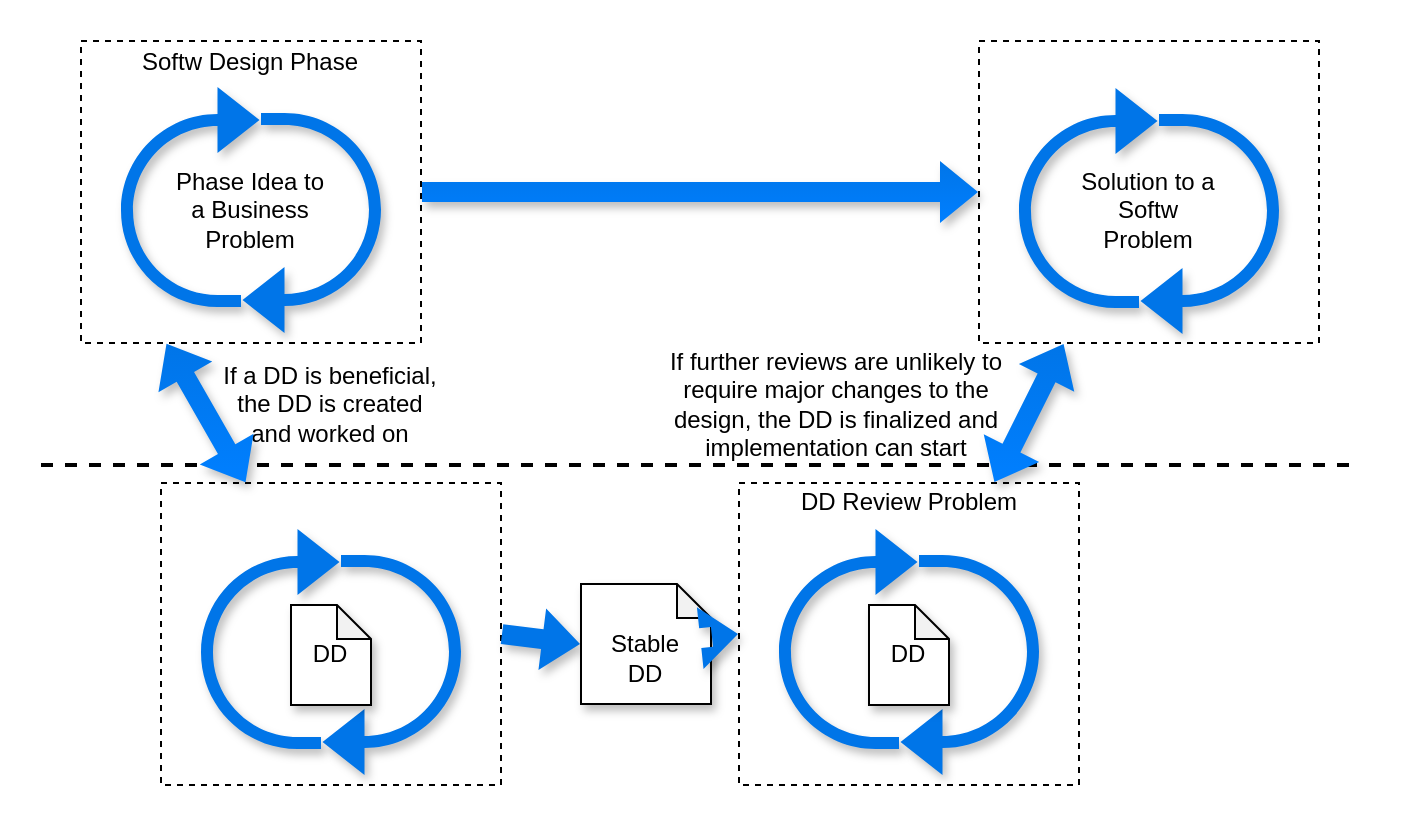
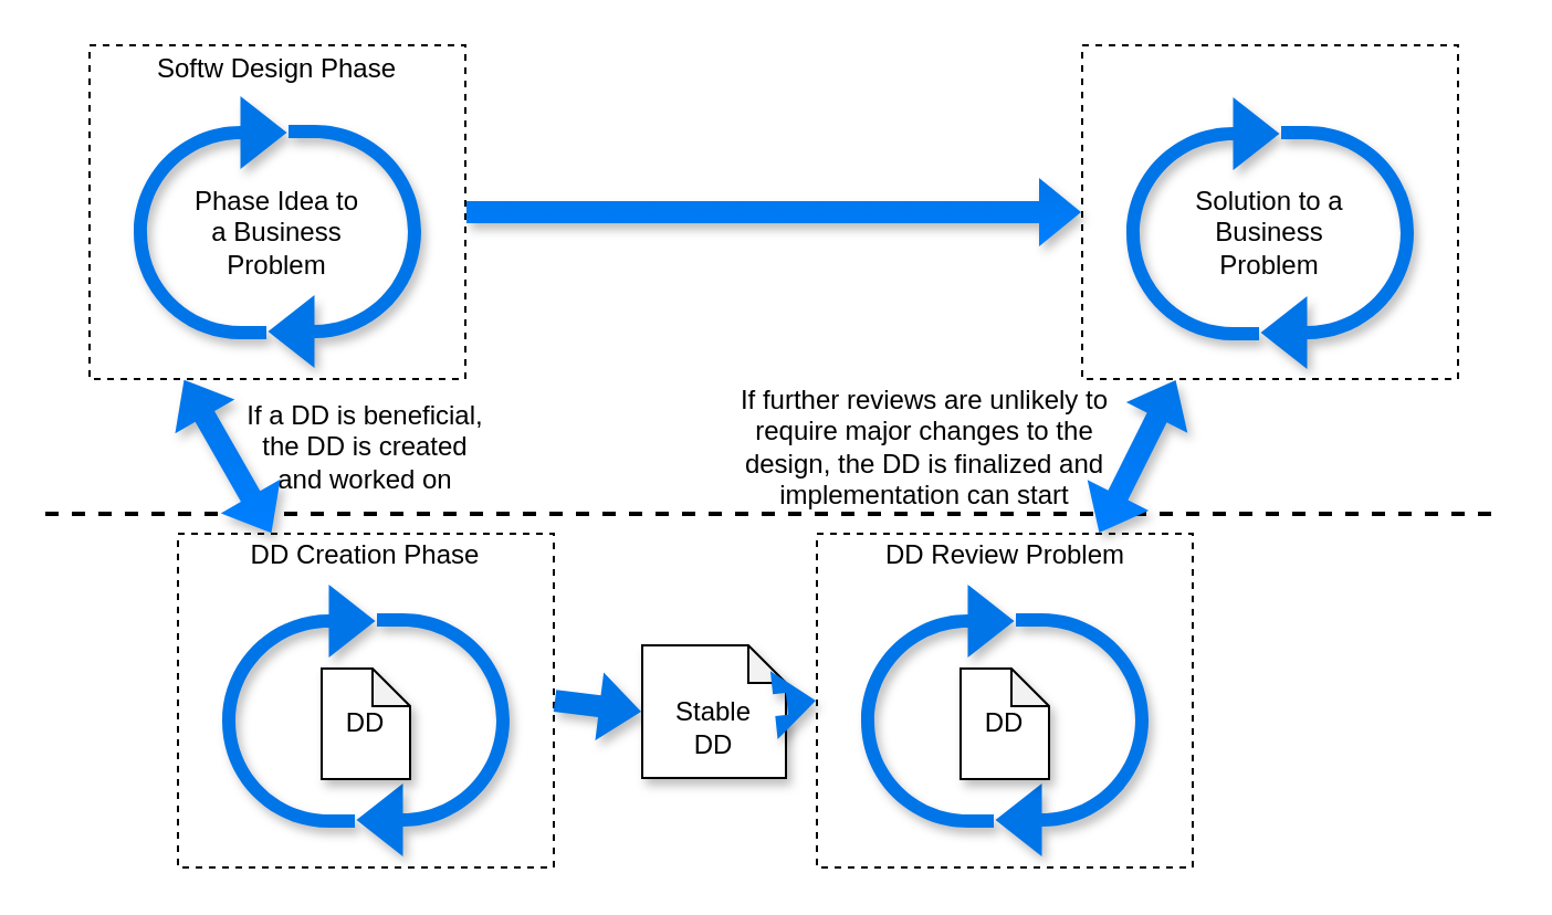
  <mxCell id="0" />
  <mxCell id="1" parent="0" />
  <mxCell id="2" value="" style="rounded=0;whiteSpace=wrap;html=1;shadow=0;fontColor=#FFFFFF;gradientColor=none;fillColor=none;dashed=1;" parent="1" vertex="1"><mxGeometry x="40" y="20" width="170" height="151" as="geometry" /></mxCell>
  <mxCell id="3" value="" style="html=1;shadow=1;dashed=0;align=center;verticalAlign=middle;shape=mxgraph.arrows2.uTurnArrow;dy=3;arrowHead=33;dx2=21;fontColor=#FFFFFF;fillColor=#0075E8;strokeColor=none;" parent="1" vertex="1"><mxGeometry x="60" y="43" width="60" height="110" as="geometry" /></mxCell>
  <mxCell id="4" value="Softw Design Phase" style="text;html=1;strokeColor=none;fillColor=none;align=center;verticalAlign=middle;whiteSpace=wrap;rounded=0;shadow=1;dashed=1;" parent="1" vertex="1"><mxGeometry x="40" y="20" width="170" height="21" as="geometry" /></mxCell>
  <mxCell id="5" value="Phase Idea to a Business Problem" style="text;html=1;strokeColor=none;fillColor=none;align=center;verticalAlign=middle;whiteSpace=wrap;rounded=0;shadow=1;dashed=1;" parent="1" vertex="1"><mxGeometry x="85" y="77.5" width="80" height="55" as="geometry" /></mxCell>
  <mxCell id="6" value="" style="html=1;shadow=1;dashed=0;align=center;verticalAlign=middle;shape=mxgraph.arrows2.uTurnArrow;dy=3;arrowHead=33;dx2=21;fontColor=#FFFFFF;fillColor=#0075E8;rotation=-180;strokeColor=none;" parent="1" vertex="1"><mxGeometry x="130" y="56" width="60" height="110" as="geometry" /></mxCell>
  <mxCell id="7" value="" style="rounded=0;whiteSpace=wrap;html=1;shadow=0;fontColor=#FFFFFF;gradientColor=none;fillColor=none;dashed=1;" parent="1" vertex="1"><mxGeometry x="489" y="20" width="170" height="151" as="geometry" /></mxCell>
  <mxCell id="8" value="" style="html=1;shadow=1;dashed=0;align=center;verticalAlign=middle;shape=mxgraph.arrows2.uTurnArrow;dy=3;arrowHead=33;dx2=21;fontColor=#FFFFFF;fillColor=#0075E8;strokeColor=none;" parent="1" vertex="1"><mxGeometry x="509" y="43.5" width="60" height="110" as="geometry" /></mxCell>
  <mxCell id="9" value="" style="html=1;shadow=1;dashed=0;align=center;verticalAlign=middle;shape=mxgraph.arrows2.uTurnArrow;dy=3;arrowHead=33;dx2=21;fontColor=#FFFFFF;fillColor=#0075E8;rotation=-180;strokeColor=none;" parent="1" vertex="1"><mxGeometry x="579" y="56.5" width="60" height="110" as="geometry" /></mxCell>
- <mxCell id="10" value="Solution to a Softw Problem" style="text;html=1;strokeColor=none;fillColor=none;align=center;verticalAlign=middle;whiteSpace=wrap;rounded=0;shadow=1;dashed=1;" parent="1" vertex="1"><mxGeometry x="534" y="77.5" width="80" height="55" as="geometry" /></mxCell>
+ <mxCell id="10" value="Solution to a Business Problem" style="text;html=1;strokeColor=none;fillColor=none;align=center;verticalAlign=middle;whiteSpace=wrap;rounded=0;shadow=1;dashed=1;" parent="1" vertex="1"><mxGeometry x="534" y="77.5" width="80" height="55" as="geometry" /></mxCell>
  <mxCell id="11" value="If a DD is beneficial, the DD is created and worked on" style="text;html=1;strokeColor=none;fillColor=none;align=center;verticalAlign=middle;whiteSpace=wrap;rounded=0;shadow=1;dashed=1;fontColor=#000000;" parent="1" vertex="1"><mxGeometry x="110" y="172" width="110" height="60" as="geometry" /></mxCell>
  <mxCell id="12" value="" style="shape=flexArrow;endArrow=classic;html=1;shadow=1;fontColor=#000000;fillColor=#0075E8;gradientColor=#007FFF;exitX=1;exitY=0.5;exitDx=0;exitDy=0;entryX=0;entryY=0.5;entryDx=0;entryDy=0;strokeColor=none;" parent="1" source="2" target="7" edge="1"><mxGeometry width="50" height="50" relative="1" as="geometry"><mxPoint x="220" y="106" as="sourcePoint" /><mxPoint x="270" y="56" as="targetPoint" /></mxGeometry></mxCell>
  <mxCell id="13" value="" style="rounded=0;whiteSpace=wrap;html=1;shadow=0;fontColor=#FFFFFF;gradientColor=none;fillColor=none;dashed=1;" parent="1" vertex="1"><mxGeometry x="80" y="241" width="170" height="151" as="geometry" /></mxCell>
  <mxCell id="14" value="" style="html=1;shadow=1;dashed=0;align=center;verticalAlign=middle;shape=mxgraph.arrows2.uTurnArrow;dy=3;arrowHead=33;dx2=21;fontColor=#FFFFFF;fillColor=#0075E8;strokeColor=none;" parent="1" vertex="1"><mxGeometry x="100" y="264" width="60" height="110" as="geometry" /></mxCell>
+ <mxCell id="15" value="DD Creation Phase" style="text;html=1;strokeColor=none;fillColor=none;align=center;verticalAlign=middle;whiteSpace=wrap;rounded=0;shadow=1;dashed=1;" parent="1" vertex="1"><mxGeometry x="80" y="241" width="170" height="20" as="geometry" /></mxCell>
  <mxCell id="16" value="" style="html=1;shadow=1;dashed=0;align=center;verticalAlign=middle;shape=mxgraph.arrows2.uTurnArrow;dy=3;arrowHead=33;dx2=21;fontColor=#FFFFFF;fillColor=#0075E8;rotation=-180;strokeColor=none;" parent="1" vertex="1"><mxGeometry x="170" y="277" width="60" height="110" as="geometry" /></mxCell>
  <mxCell id="17" value="DD" style="shape=note;whiteSpace=wrap;html=1;backgroundOutline=1;darkOpacity=0.05;shadow=1;fontColor=#000000;gradientColor=none;size=17;" parent="1" vertex="1"><mxGeometry x="145" y="302" width="40" height="50" as="geometry" /></mxCell>
  <mxCell id="18" value="" style="endArrow=none;dashed=1;html=1;shadow=0;fontColor=#000000;fillColor=#0075E8;gradientColor=#007FFF;strokeWidth=2;" parent="1" edge="1"><mxGeometry width="50" height="50" relative="1" as="geometry"><mxPoint x="20" y="232" as="sourcePoint" /><mxPoint x="680" y="232" as="targetPoint" /></mxGeometry></mxCell>
  <mxCell id="19" value="" style="shape=flexArrow;endArrow=classic;html=1;shadow=1;fontColor=#000000;fillColor=#0075E8;exitX=1;exitY=0.5;exitDx=0;exitDy=0;entryX=0;entryY=0.5;entryDx=0;entryDy=0;entryPerimeter=0;strokeColor=none;" parent="1" source="13" target="25" edge="1"><mxGeometry width="50" height="50" relative="1" as="geometry"><mxPoint x="289" y="320.5" as="sourcePoint" /><mxPoint x="289" y="321" as="targetPoint" /></mxGeometry></mxCell>
  <mxCell id="20" value="" style="rounded=0;whiteSpace=wrap;html=1;shadow=0;fontColor=#FFFFFF;gradientColor=none;fillColor=none;dashed=1;" parent="1" vertex="1"><mxGeometry x="369" y="241" width="170" height="151" as="geometry" /></mxCell>
  <mxCell id="21" value="" style="html=1;shadow=1;dashed=0;align=center;verticalAlign=middle;shape=mxgraph.arrows2.uTurnArrow;dy=3;arrowHead=33;dx2=21;fontColor=#FFFFFF;fillColor=#0075E8;strokeColor=none;" parent="1" vertex="1"><mxGeometry x="389" y="264" width="60" height="110" as="geometry" /></mxCell>
  <mxCell id="22" value="DD Review Problem" style="text;html=1;strokeColor=none;fillColor=none;align=center;verticalAlign=middle;whiteSpace=wrap;rounded=0;shadow=1;dashed=1;" parent="1" vertex="1"><mxGeometry x="369" y="241" width="171" height="20" as="geometry" /></mxCell>
  <mxCell id="23" value="" style="html=1;shadow=1;dashed=0;align=center;verticalAlign=middle;shape=mxgraph.arrows2.uTurnArrow;dy=3;arrowHead=33;dx2=21;fontColor=#FFFFFF;fillColor=#0075E8;rotation=-180;strokeColor=none;" parent="1" vertex="1"><mxGeometry x="459" y="277" width="60" height="110" as="geometry" /></mxCell>
  <mxCell id="24" value="DD" style="shape=note;whiteSpace=wrap;html=1;backgroundOutline=1;darkOpacity=0.05;shadow=1;fontColor=#000000;gradientColor=none;size=17;" parent="1" vertex="1"><mxGeometry x="434" y="302" width="40" height="50" as="geometry" /></mxCell>
  <mxCell id="25" value="&lt;br&gt;Stable&lt;br&gt;DD" style="shape=note;whiteSpace=wrap;html=1;backgroundOutline=1;darkOpacity=0.05;shadow=1;fontColor=#000000;gradientColor=none;size=17;" parent="1" vertex="1"><mxGeometry x="290" y="291.5" width="65" height="60" as="geometry" /></mxCell>
  <mxCell id="26" value="" style="shape=flexArrow;endArrow=classic;html=1;shadow=1;fontColor=#000000;fillColor=#0075E8;entryX=0;entryY=0.5;entryDx=0;entryDy=0;strokeColor=none;" parent="1" source="25" target="20" edge="1"><mxGeometry width="50" height="50" relative="1" as="geometry"><mxPoint x="269" y="331" as="sourcePoint" /><mxPoint x="299" y="331" as="targetPoint" /></mxGeometry></mxCell>
  <mxCell id="27" value="" style="shape=flexArrow;endArrow=classic;startArrow=classic;html=1;shadow=1;fontColor=#000000;fillColor=#0075E8;gradientColor=#007FFF;entryX=0.25;entryY=1;entryDx=0;entryDy=0;exitX=0.25;exitY=0;exitDx=0;exitDy=0;strokeColor=none;" parent="1" source="13" target="2" edge="1"><mxGeometry width="100" height="100" relative="1" as="geometry"><mxPoint x="160" y="262" as="sourcePoint" /><mxPoint x="185" y="212" as="targetPoint" /></mxGeometry></mxCell>
  <mxCell id="28" value="" style="shape=flexArrow;endArrow=classic;startArrow=classic;html=1;shadow=1;fontColor=#000000;fillColor=#0075E8;gradientColor=#007FFF;entryX=0.25;entryY=1;entryDx=0;entryDy=0;exitX=0.75;exitY=0;exitDx=0;exitDy=0;strokeColor=none;" parent="1" source="20" target="7" edge="1"><mxGeometry width="100" height="100" relative="1" as="geometry"><mxPoint x="195" y="272" as="sourcePoint" /><mxPoint x="135" y="192" as="targetPoint" /></mxGeometry></mxCell>
  <mxCell id="29" value="If further reviews are unlikely to require major changes to the design, the DD is finalized and implementation can start" style="text;html=1;strokeColor=none;fillColor=none;align=center;verticalAlign=middle;whiteSpace=wrap;rounded=0;shadow=1;dashed=1;fontColor=#000000;" parent="1" vertex="1"><mxGeometry x="326" y="172" width="184" height="60" as="geometry" /></mxCell>
